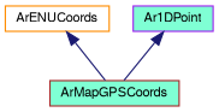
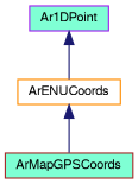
  digraph {
    node [fillcolor=aquamarine fontname=FreeSans fontsize=10 shape=record style=filled]
    edge [color=midnightblue dir=back fontname=FreeSans fontsize=10 labelfontname=FreeSans labelfontsize=10 style=solid]
    n1 [color=darkorange fillcolor=white fontcolor=black height=0.2 label=ArENUCoords width=0.4]
    n2 [color=brown height=0.2 label=ArMapGPSCoords width=0.4]
    n3 [color=purple height=0.2 label=Ar1DPoint width=0.4]
    n1 -> n2
-   n3 -> n2
+   n3 -> n1
  }
